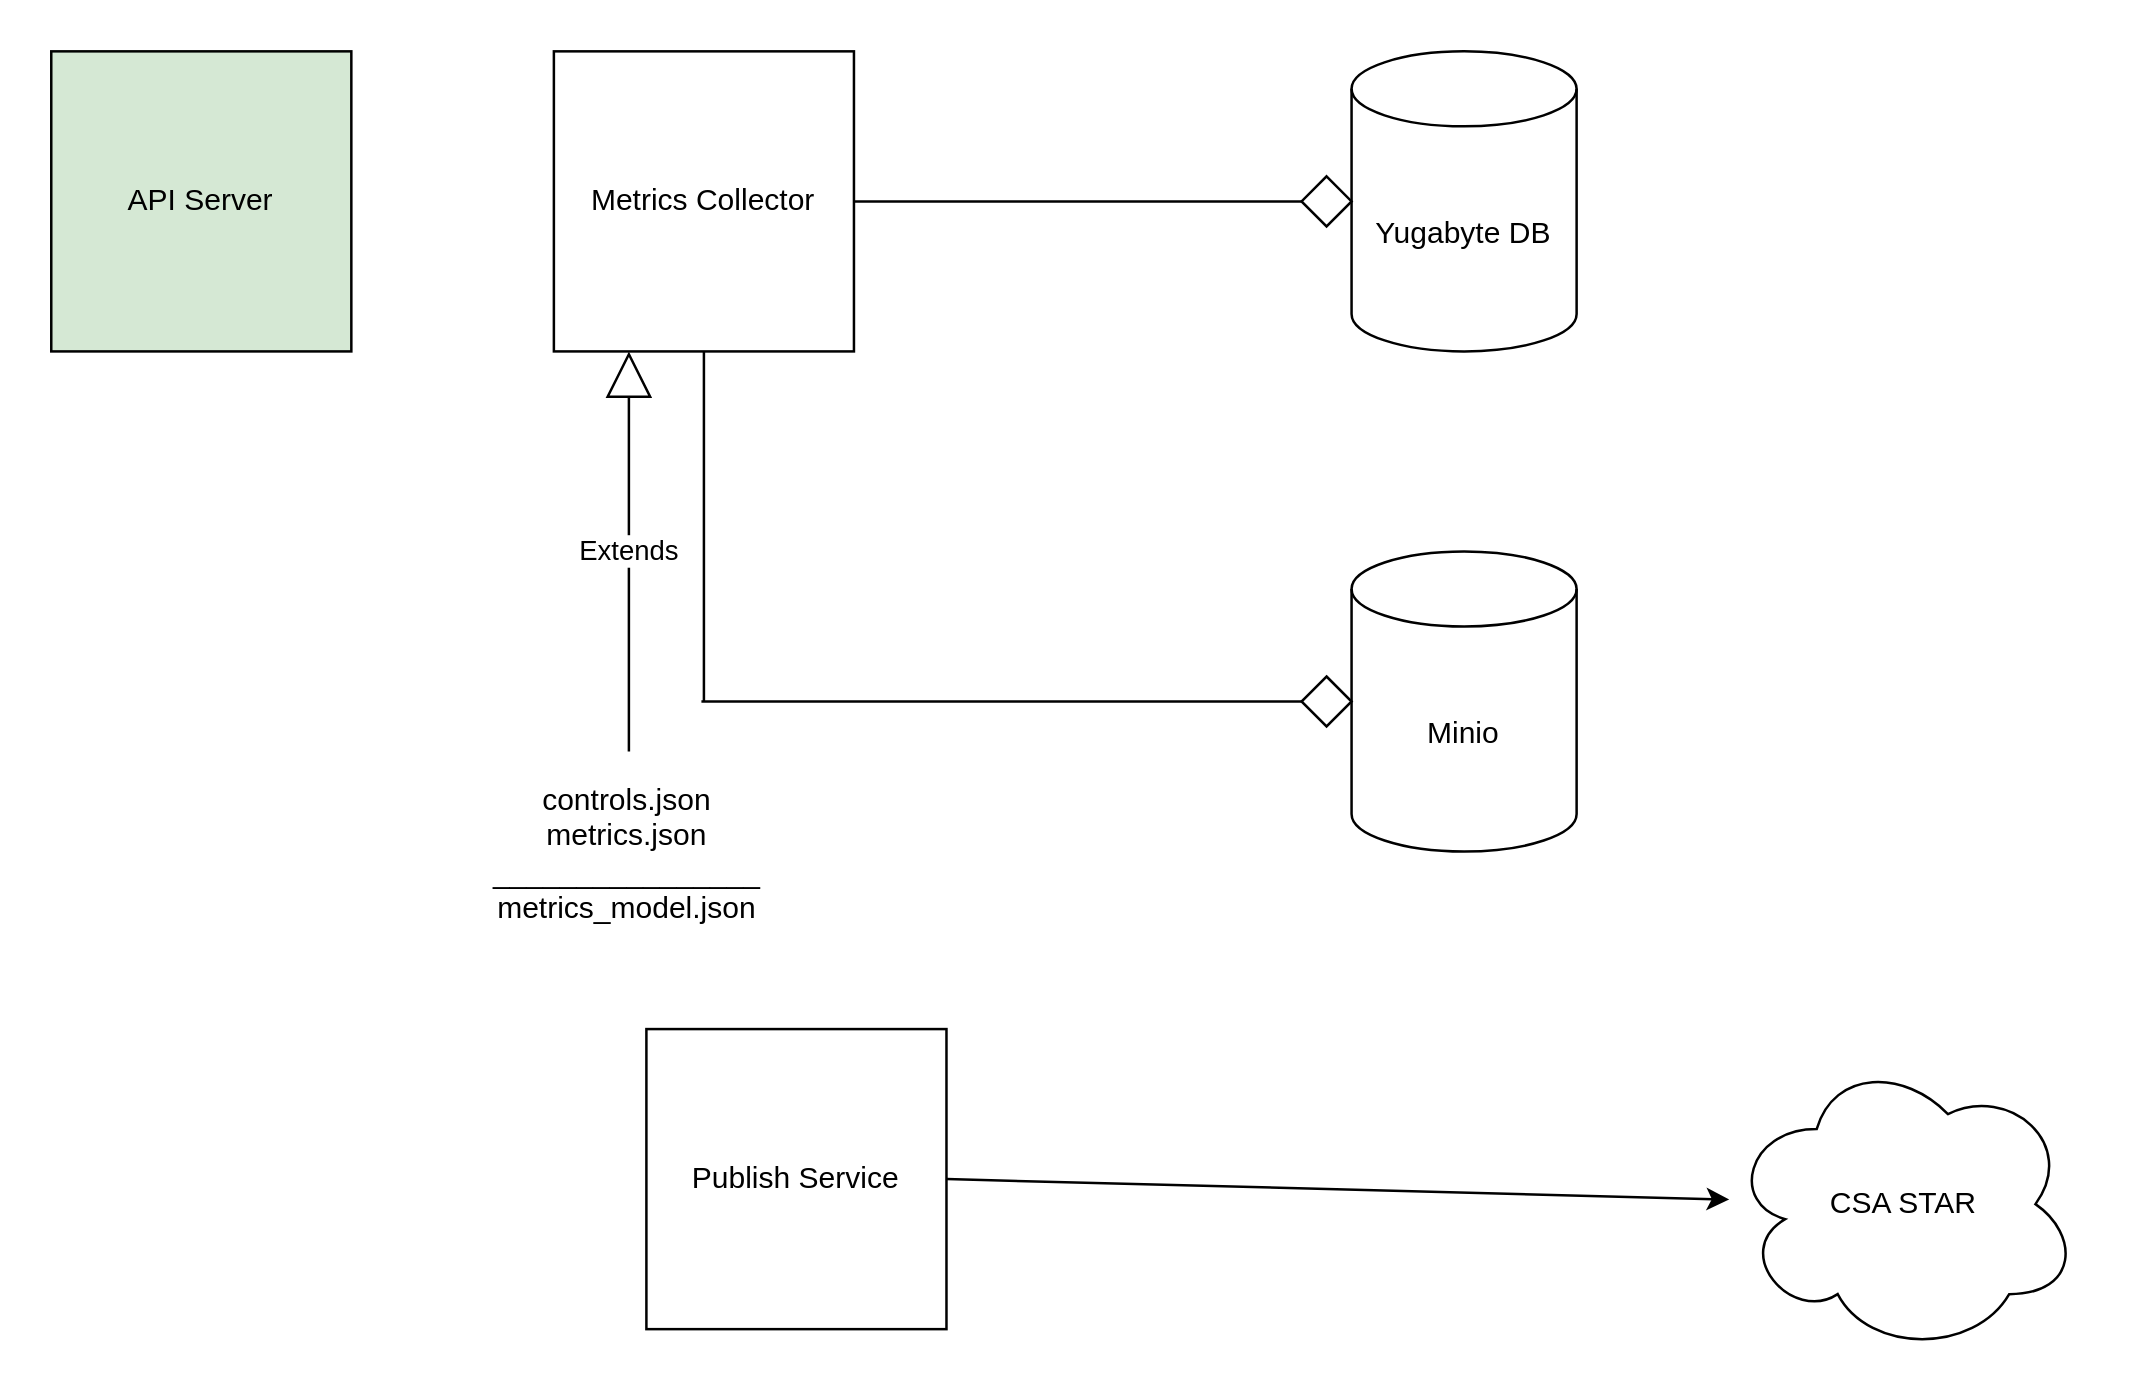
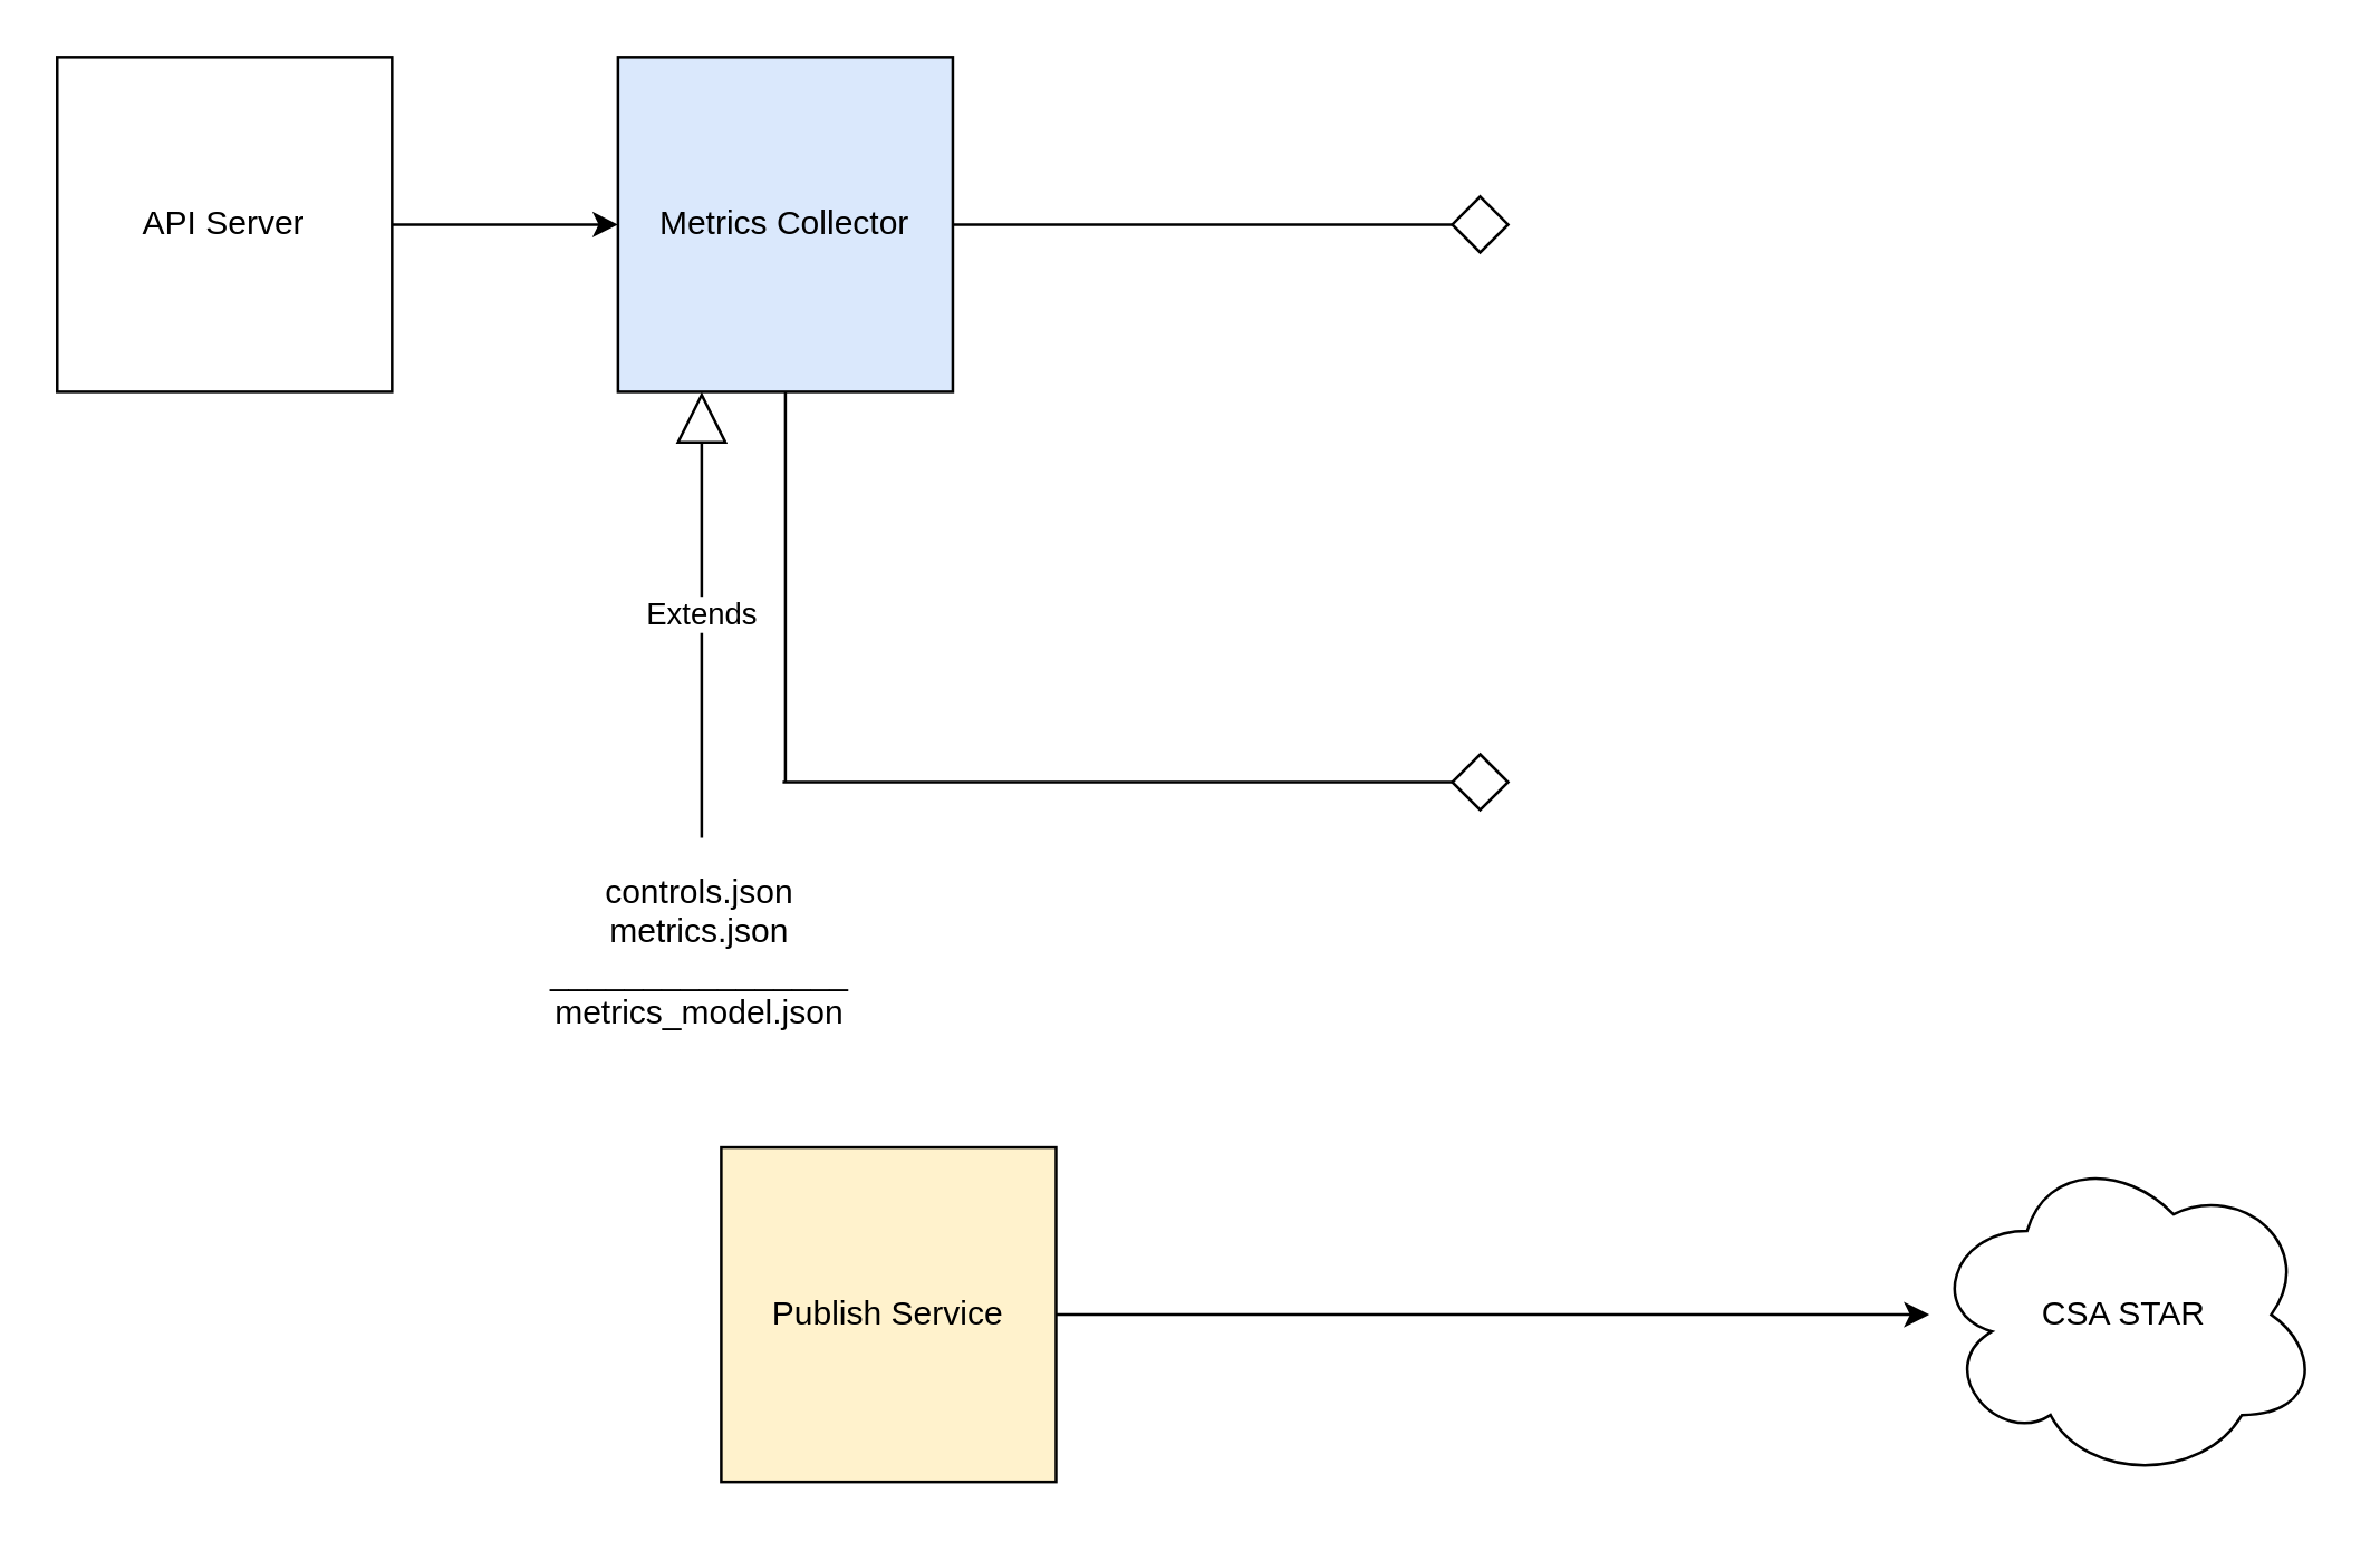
  <mxCell id="0" />
  <mxCell id="1" parent="0" />
- <mxCell id="2" value="API Server" style="whiteSpace=wrap;html=1;aspect=fixed;fillColor=#d5e8d4;" vertex="1" parent="1"><mxGeometry x="20" y="20" width="120" height="120" as="geometry" /></mxCell>
- <mxCell id="3" value="Metrics Collector" style="whiteSpace=wrap;html=1;aspect=fixed;" vertex="1" parent="1"><mxGeometry x="221" y="20" width="120" height="120" as="geometry" /></mxCell>
- <mxCell id="4" value="Publish Service" style="whiteSpace=wrap;html=1;aspect=fixed;" vertex="1" parent="1"><mxGeometry x="258" y="411" width="120" height="120" as="geometry" /></mxCell>
- <mxCell id="5" value="Yugabyte DB" style="shape=cylinder3;whiteSpace=wrap;html=1;boundedLbl=1;backgroundOutline=1;size=15;" vertex="1" parent="1"><mxGeometry x="540" y="20" width="90" height="120" as="geometry" /></mxCell>
- <mxCell id="6" value="Minio" style="shape=cylinder3;whiteSpace=wrap;html=1;boundedLbl=1;backgroundOutline=1;size=15;" vertex="1" parent="1"><mxGeometry x="540" y="220" width="90" height="120" as="geometry" /></mxCell>
- <mxCell id="7" value="CSA STAR" style="ellipse;shape=cloud;whiteSpace=wrap;html=1;" vertex="1" parent="1"><mxGeometry x="691" y="421" width="140" height="120" as="geometry" /></mxCell>
+ <mxCell id="2" value="API Server" style="whiteSpace=wrap;html=1;aspect=fixed;" vertex="1" parent="1"><mxGeometry x="20" y="20" width="120" height="120" as="geometry" /></mxCell>
+ <mxCell id="3" value="Metrics Collector" style="whiteSpace=wrap;html=1;aspect=fixed;fillColor=#dae8fc;" vertex="1" parent="1"><mxGeometry x="221" y="20" width="120" height="120" as="geometry" /></mxCell>
+ <mxCell id="4" value="Publish Service" style="whiteSpace=wrap;html=1;aspect=fixed;fillColor=#fff2cc;" vertex="1" parent="1"><mxGeometry x="258" y="411" width="120" height="120" as="geometry" /></mxCell>
+ <mxCell id="7" value="CSA STAR" style="ellipse;shape=cloud;whiteSpace=wrap;html=1;" vertex="1" parent="1"><mxGeometry x="691" y="411" width="140" height="120" as="geometry" /></mxCell>
+ <mxCell id="8" value="" style="endArrow=classic;html=1;exitX=1;exitY=0.5;exitDx=0;exitDy=0;entryX=0;entryY=0.5;entryDx=0;entryDy=0;" edge="1" parent="1" source="2" target="3"><mxGeometry width="50" height="50" relative="1" as="geometry"><mxPoint x="250" y="320" as="sourcePoint" /><mxPoint x="300" y="270" as="targetPoint" /></mxGeometry></mxCell>
  <mxCell id="9" value="" style="endArrow=none;html=1;entryX=0.5;entryY=1;entryDx=0;entryDy=0;" edge="1" parent="1" target="3"><mxGeometry width="50" height="50" relative="1" as="geometry"><mxPoint x="281" y="280" as="sourcePoint" /><mxPoint x="310" y="210" as="targetPoint" /></mxGeometry></mxCell>
  <mxCell id="10" value="" style="rhombus;aspect=fixed;" vertex="1" parent="1"><mxGeometry x="520" y="70" width="20" height="20" as="geometry" /></mxCell>
  <mxCell id="11" value="" style="endArrow=none;html=1;rounded=0;align=center;verticalAlign=bottom;labelBackgroundColor=none;exitX=1;exitY=0.5;exitDx=0;exitDy=0;" edge="1" target="10" parent="1" source="3"><mxGeometry relative="1" as="geometry"><mxPoint x="221" y="615" as="sourcePoint" /></mxGeometry></mxCell>
  <mxCell id="12" value="" style="rhombus;aspect=fixed;" vertex="1" parent="1"><mxGeometry x="520" y="270" width="20" height="20" as="geometry" /></mxCell>
  <mxCell id="13" value="" style="endArrow=none;html=1;rounded=0;align=center;verticalAlign=bottom;labelBackgroundColor=none;" edge="1" target="12" parent="1"><mxGeometry relative="1" as="geometry"><mxPoint x="280" y="280" as="sourcePoint" /></mxGeometry></mxCell>
  <mxCell id="14" value="" style="endArrow=classic;html=1;exitX=1;exitY=0.5;exitDx=0;exitDy=0;" edge="1" parent="1" source="4" target="7"><mxGeometry width="50" height="50" relative="1" as="geometry"><mxPoint x="550" y="691" as="sourcePoint" /><mxPoint x="600" y="641" as="targetPoint" /></mxGeometry></mxCell>
  <mxCell id="15" value="Extends" style="endArrow=block;endSize=16;endFill=0;html=1;entryX=0.25;entryY=1;entryDx=0;entryDy=0;" edge="1" parent="1" target="3"><mxGeometry width="160" relative="1" as="geometry"><mxPoint x="251" y="300" as="sourcePoint" /><mxPoint x="330" y="630" as="targetPoint" /></mxGeometry></mxCell>
  <mxCell id="16" value="controls.json&lt;br&gt;metrics.json&lt;br&gt;________________&lt;br&gt;metrics_model.json" style="text;html=1;align=center;verticalAlign=middle;resizable=0;points=[];autosize=1;strokeColor=none;fillColor=none;" vertex="1" parent="1"><mxGeometry x="190" y="311" width="120" height="60" as="geometry" /></mxCell>
